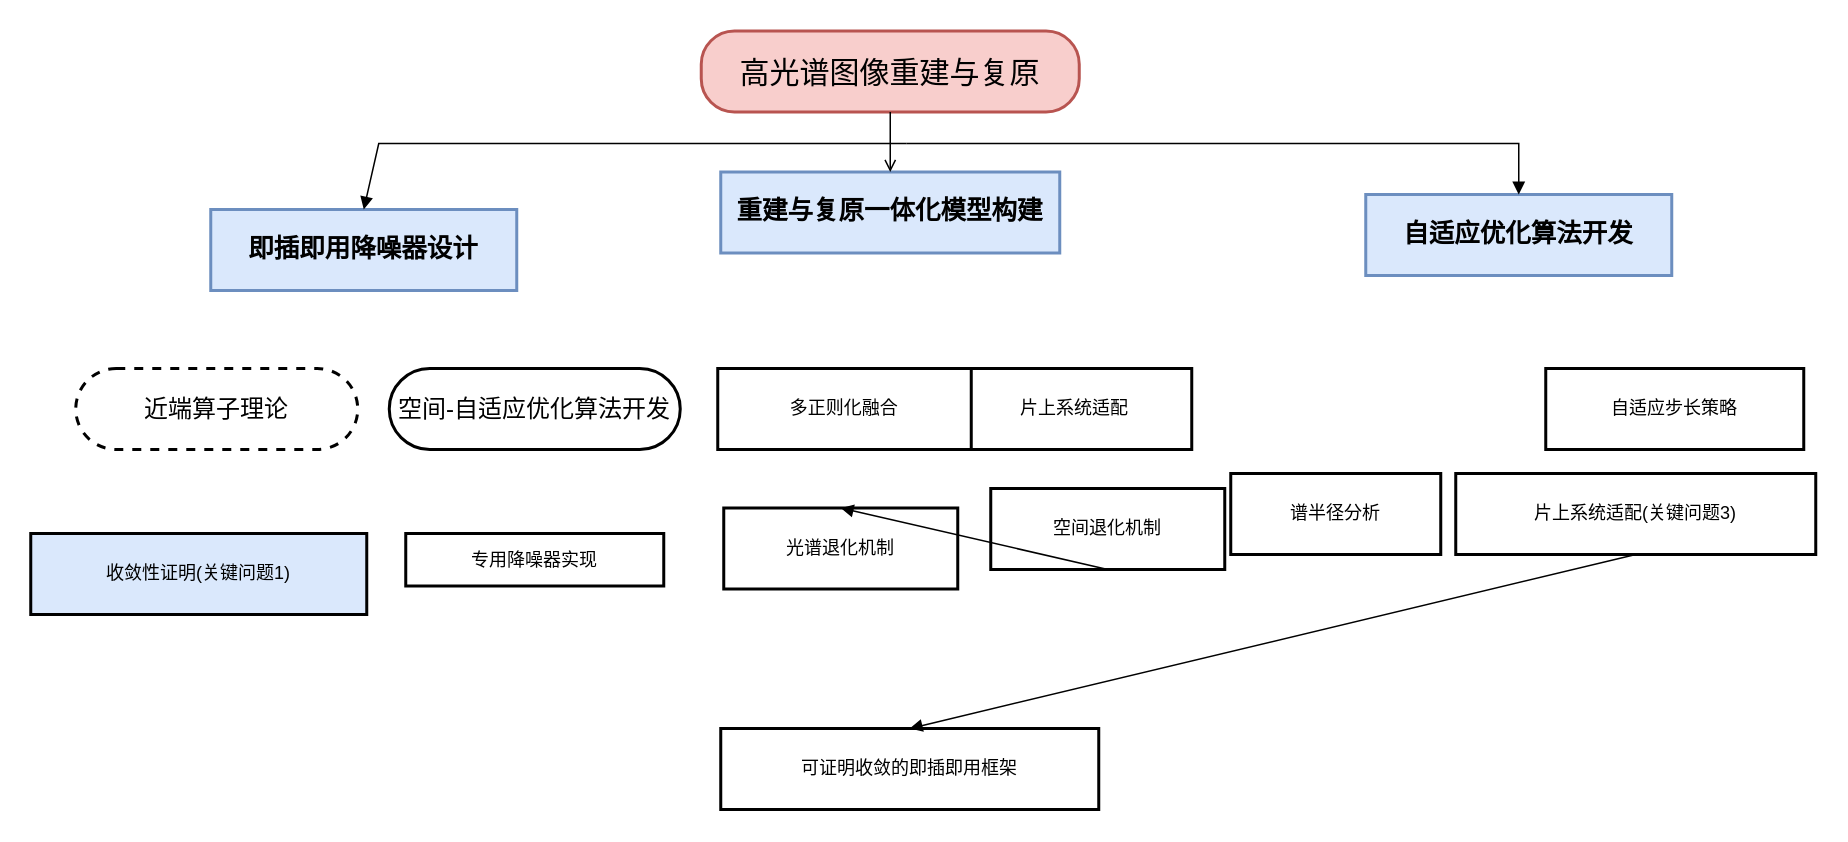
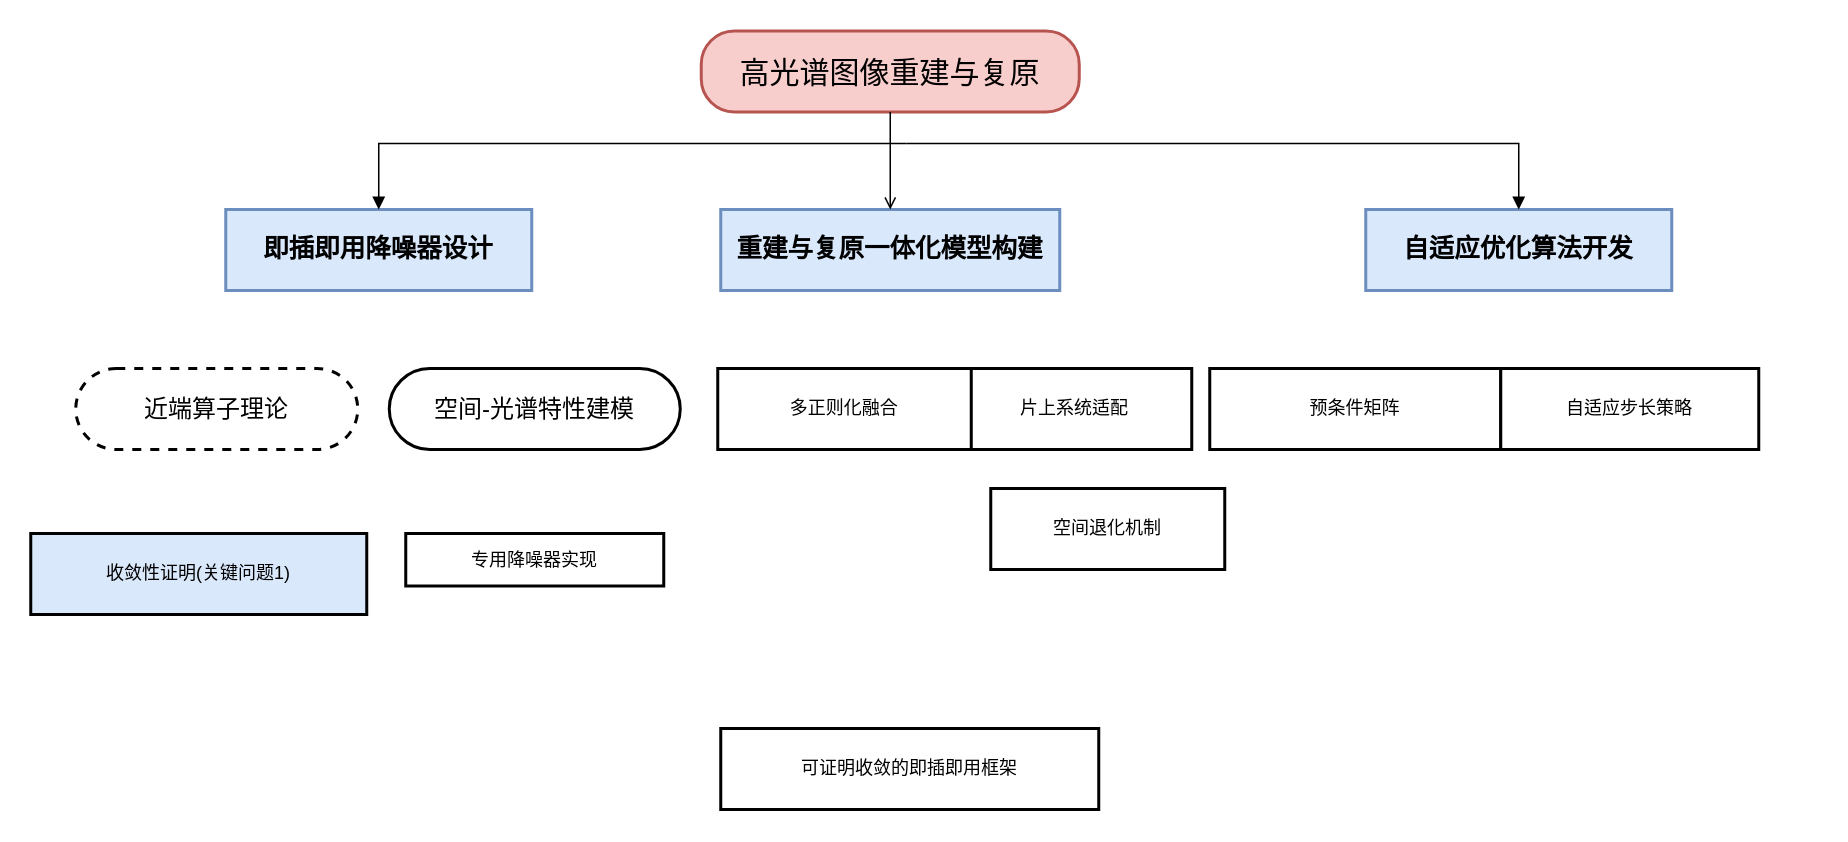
  <mxCell id="0" />
  <mxCell id="1" parent="0" />
  <mxCell id="2" value="高光谱图像重建与复原" style="whiteSpace=wrap;strokeWidth=2;fillColor=#f8cecc;strokeColor=#b85450;rounded=1;arcSize=41;fontSize=20;" vertex="1" parent="1"><mxGeometry x="467" y="20" width="252" height="54" as="geometry" /></mxCell>
- <mxCell id="3" value="即插即用降噪器设计" style="whiteSpace=wrap;strokeWidth=2;fillColor=#dae8fc;strokeColor=#6c8ebf;fontSize=17;fontFamily=Comic Sans MS;fontStyle=1;align=center;verticalAlign=middle;" vertex="1" parent="1"><mxGeometry x="140" y="139" width="204" height="54" as="geometry" /></mxCell>
- <mxCell id="4" value="重建与复原一体化模型构建" style="whiteSpace=wrap;strokeWidth=2;fontSize=17;fontFamily=Comic Sans MS;fillColor=#dae8fc;strokeColor=#6c8ebf;fontStyle=1;align=center;verticalAlign=middle;" vertex="1" parent="1"><mxGeometry x="480" y="114" width="226" height="54" as="geometry" /></mxCell>
- <mxCell id="5" value="自适应优化算法开发" style="whiteSpace=wrap;strokeWidth=2;fontSize=17;fontFamily=Comic Sans MS;fontStyle=1;fillColor=#dae8fc;strokeColor=#6c8ebf;align=center;verticalAlign=middle;" vertex="1" parent="1"><mxGeometry x="910" y="129" width="204" height="54" as="geometry" /></mxCell>
+ <mxCell id="3" value="即插即用降噪器设计" style="whiteSpace=wrap;strokeWidth=2;fillColor=#dae8fc;strokeColor=#6c8ebf;fontSize=17;fontFamily=Comic Sans MS;fontStyle=1;align=center;verticalAlign=middle;" vertex="1" parent="1"><mxGeometry x="150" y="139" width="204" height="54" as="geometry" /></mxCell>
+ <mxCell id="4" value="重建与复原一体化模型构建" style="whiteSpace=wrap;strokeWidth=2;fontSize=17;fontFamily=Comic Sans MS;fillColor=#dae8fc;strokeColor=#6c8ebf;fontStyle=1;align=center;verticalAlign=middle;" vertex="1" parent="1"><mxGeometry x="480" y="139" width="226" height="54" as="geometry" /></mxCell>
+ <mxCell id="5" value="自适应优化算法开发" style="whiteSpace=wrap;strokeWidth=2;fontSize=17;fontFamily=Comic Sans MS;fontStyle=1;fillColor=#dae8fc;strokeColor=#6c8ebf;align=center;verticalAlign=middle;" vertex="1" parent="1"><mxGeometry x="910" y="139" width="204" height="54" as="geometry" /></mxCell>
  <mxCell id="6" value="近端算子理论" style="whiteSpace=wrap;strokeWidth=2;glass=0;rounded=1;shadow=0;arcSize=50;fontSize=16;fontFamily=Times New Roman;dashed=1;" vertex="1" parent="1"><mxGeometry x="50" y="245" width="188" height="54" as="geometry" /></mxCell>
- <mxCell id="7" value="空间-自适应优化算法开发" style="whiteSpace=wrap;strokeWidth=2;rounded=1;arcSize=50;fontSize=16;" vertex="1" parent="1"><mxGeometry x="259" y="245" width="194" height="54" as="geometry" /></mxCell>
+ <mxCell id="7" value="空间-光谱特性建模" style="whiteSpace=wrap;strokeWidth=2;rounded=1;arcSize=50;fontSize=16;" vertex="1" parent="1"><mxGeometry x="259" y="245" width="194" height="54" as="geometry" /></mxCell>
  <mxCell id="8" value="收敛性证明(关键问题1)" style="whiteSpace=wrap;strokeWidth=2;fillColor=#dae8fc;" vertex="1" parent="1"><mxGeometry x="20" y="355" width="224" height="54" as="geometry" /></mxCell>
  <mxCell id="9" value="专用降噪器实现" style="whiteSpace=wrap;strokeWidth=2;" vertex="1" parent="1"><mxGeometry x="270" y="355" width="172" height="35" as="geometry" /></mxCell>
  <mxCell id="10" value="空间退化机制" style="whiteSpace=wrap;strokeWidth=2;" vertex="1" parent="1"><mxGeometry x="660" y="325" width="156" height="54" as="geometry" /></mxCell>
- <mxCell id="11" value="光谱退化机制" style="whiteSpace=wrap;strokeWidth=2;" vertex="1" parent="1"><mxGeometry x="482" y="338" width="156" height="54" as="geometry" /></mxCell>
  <mxCell id="12" value="片上系统适配" style="whiteSpace=wrap;strokeWidth=2;" vertex="1" parent="1"><mxGeometry x="638" y="245" width="156" height="54" as="geometry" /></mxCell>
  <mxCell id="13" value="多正则化融合" style="whiteSpace=wrap;strokeWidth=2;" vertex="1" parent="1"><mxGeometry x="478" y="245" width="169" height="54" as="geometry" /></mxCell>
- <mxCell id="15" value="谱半径分析" style="whiteSpace=wrap;strokeWidth=2;" vertex="1" parent="1"><mxGeometry x="820" y="315" width="140" height="54" as="geometry" /></mxCell>
- <mxCell id="16" value="自适应步长策略" style="whiteSpace=wrap;strokeWidth=2;" vertex="1" parent="1"><mxGeometry x="1030" y="245" width="172" height="54" as="geometry" /></mxCell>
- <mxCell id="17" value="片上系统适配(关键问题3)" style="whiteSpace=wrap;strokeWidth=2;" vertex="1" parent="1"><mxGeometry x="970" y="315" width="240" height="54" as="geometry" /></mxCell>
+ <mxCell id="14" value="预条件矩阵" style="whiteSpace=wrap;strokeWidth=2;" vertex="1" parent="1"><mxGeometry x="806" y="245" width="194" height="54" as="geometry" /></mxCell>
+ <mxCell id="16" value="自适应步长策略" style="whiteSpace=wrap;strokeWidth=2;" vertex="1" parent="1"><mxGeometry x="1000" y="245" width="172" height="54" as="geometry" /></mxCell>
  <mxCell id="18" value="可证明收敛的即插即用框架" style="whiteSpace=wrap;strokeWidth=2;" vertex="1" parent="1"><mxGeometry x="480" y="485" width="252" height="54" as="geometry" /></mxCell>
  <mxCell id="19" value="" style="curved=0;startArrow=none;endArrow=block;entryX=0.5;entryY=0;rounded=0;" edge="1" parent="1" target="3"><mxGeometry relative="1" as="geometry"><Array as="points"><mxPoint x="252" y="95" /></Array><mxPoint x="604" y="95" as="sourcePoint" /></mxGeometry></mxCell>
  <mxCell id="20" value="" style="curved=1;startArrow=none;endArrow=open;exitX=0.5;exitY=1;entryX=0.5;entryY=0;rounded=0;" edge="1" parent="1" source="2" target="4"><mxGeometry relative="1" as="geometry"><Array as="points" /></mxGeometry></mxCell>
  <mxCell id="21" value="" style="curved=0;startArrow=none;endArrow=block;entryX=0.5;entryY=0;rounded=0;" edge="1" parent="1" target="5"><mxGeometry relative="1" as="geometry"><Array as="points"><mxPoint x="1012" y="95" /></Array><mxPoint x="604" y="95" as="sourcePoint" /></mxGeometry></mxCell>
- <mxCell id="22" value="" style="curved=1;startArrow=none;endArrow=block;exitX=0.5;exitY=1;entryX=0.5;entryY=0;rounded=0;" edge="1" parent="1" source="10" target="11"><mxGeometry relative="1" as="geometry"><Array as="points" /></mxGeometry></mxCell>
- <mxCell id="23" value="" style="curved=1;startArrow=none;endArrow=block;exitX=0.5;exitY=1;entryX=0.5;entryY=0;rounded=0;" edge="1" parent="1" source="17" target="18"><mxGeometry relative="1" as="geometry"><Array as="points" /></mxGeometry></mxCell>
